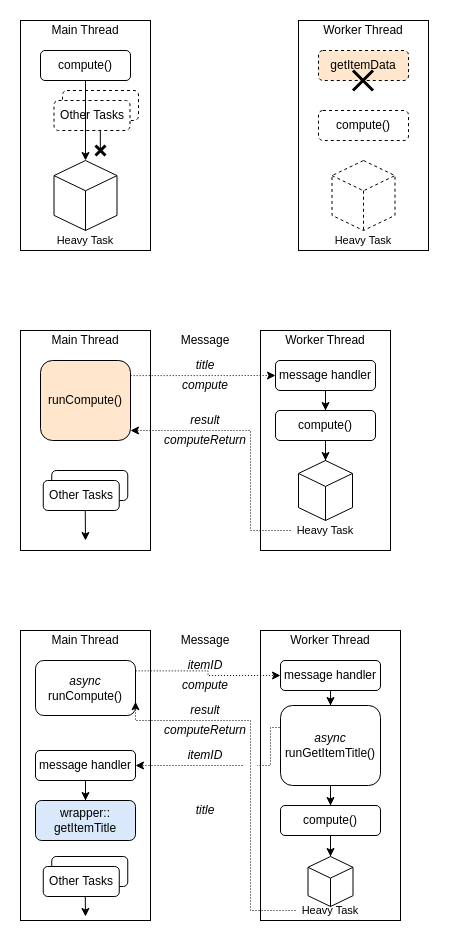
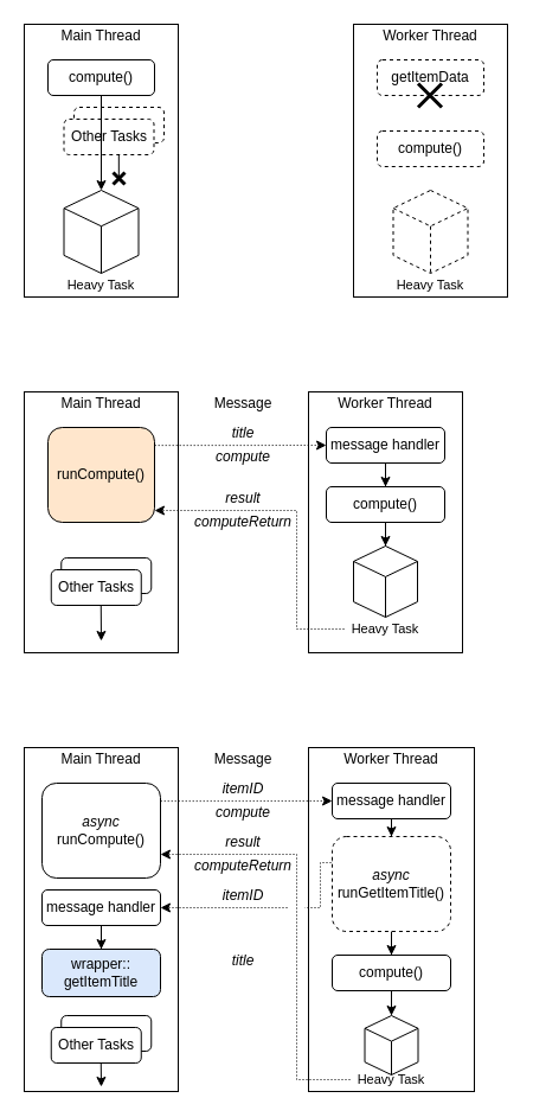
  <mxCell id="0" />
  <mxCell id="1" parent="0" />
  <mxCell id="2" value="" style="rounded=0;whiteSpace=wrap;html=1;fillColor=default;" vertex="1" parent="1"><mxGeometry x="20" y="20" width="130" height="230" as="geometry" /></mxCell>
  <mxCell id="3" value="" style="rounded=0;whiteSpace=wrap;html=1;fillColor=default;" vertex="1" parent="1"><mxGeometry x="20" y="330" width="130" height="220" as="geometry" /></mxCell>
  <mxCell id="4" value="" style="rounded=0;whiteSpace=wrap;html=1;fillColor=default;" vertex="1" parent="1"><mxGeometry x="260" y="330" width="130" height="220" as="geometry" /></mxCell>
  <mxCell id="5" value="" style="rounded=0;whiteSpace=wrap;html=1;fillColor=default;" vertex="1" parent="1"><mxGeometry x="260" y="630" width="140" height="290" as="geometry" /></mxCell>
  <mxCell id="6" value="" style="rounded=0;whiteSpace=wrap;html=1;fillColor=default;" vertex="1" parent="1"><mxGeometry x="20" y="630" width="130" height="290" as="geometry" /></mxCell>
  <mxCell id="7" style="edgeStyle=orthogonalEdgeStyle;rounded=0;orthogonalLoop=1;jettySize=auto;html=1;exitX=0;exitY=0.25;exitDx=0;exitDy=0;entryX=1;entryY=0.5;entryDx=0;entryDy=0;dashed=1;dashPattern=1 2;" edge="1" parent="1" source="57" target="59"><mxGeometry relative="1" as="geometry"><Array as="points"><mxPoint x="270" y="727" /><mxPoint x="270" y="765" /></Array></mxGeometry></mxCell>
  <mxCell id="8" value="" style="rounded=0;whiteSpace=wrap;html=1;strokeColor=none;" vertex="1" parent="1"><mxGeometry x="243" y="760" width="14" height="10" as="geometry" /></mxCell>
  <mxCell id="9" value="" style="rounded=1;whiteSpace=wrap;html=1;fillColor=default;dashed=1;" vertex="1" parent="1"><mxGeometry x="62" y="90" width="76" height="30" as="geometry" /></mxCell>
  <mxCell id="10" value="Other Tasks" style="rounded=1;whiteSpace=wrap;html=1;fillColor=default;dashed=1;" vertex="1" parent="1"><mxGeometry x="53.5" y="100" width="76" height="30" as="geometry" /></mxCell>
  <mxCell id="11" value="" style="edgeStyle=orthogonalEdgeStyle;rounded=0;orthogonalLoop=1;jettySize=auto;html=1;" edge="1" parent="1" source="12" target="14"><mxGeometry relative="1" as="geometry" /></mxCell>
  <mxCell id="12" value="compute()" style="rounded=1;whiteSpace=wrap;html=1;" vertex="1" parent="1"><mxGeometry x="40" y="50" width="90" height="30" as="geometry" /></mxCell>
  <mxCell id="13" value="Main Thread" style="text;html=1;align=center;verticalAlign=middle;whiteSpace=wrap;rounded=0;fillColor=none;" vertex="1" parent="1"><mxGeometry x="20" y="20" width="130" height="20" as="geometry" /></mxCell>
  <mxCell id="14" value="" style="html=1;whiteSpace=wrap;shape=isoCube2;backgroundOutline=1;isoAngle=15;" vertex="1" parent="1"><mxGeometry x="53.5" y="160" width="63" height="70" as="geometry" /></mxCell>
  <mxCell id="15" value="&lt;font style=&quot;font-size: 11px;&quot;&gt;Heavy Task&lt;/font&gt;" style="text;html=1;align=center;verticalAlign=middle;whiteSpace=wrap;rounded=0;fillColor=none;" vertex="1" parent="1"><mxGeometry x="20" y="230" width="130" height="20" as="geometry" /></mxCell>
  <mxCell id="16" value="" style="endArrow=none;html=1;rounded=0;" edge="1" parent="1"><mxGeometry width="50" height="50" relative="1" as="geometry"><mxPoint x="99.84" y="150" as="sourcePoint" /><mxPoint x="99.84" y="130" as="targetPoint" /></mxGeometry></mxCell>
  <mxCell id="17" value="" style="shape=umlDestroy;whiteSpace=wrap;html=1;strokeWidth=3;targetShapes=umlLifeline;" vertex="1" parent="1"><mxGeometry x="95" y="145" width="10" height="10" as="geometry" /></mxCell>
  <mxCell id="18" value="" style="rounded=1;whiteSpace=wrap;html=1;fillColor=default;" vertex="1" parent="1"><mxGeometry x="51.25" y="470" width="76" height="30" as="geometry" /></mxCell>
  <mxCell id="19" value="Other Tasks" style="rounded=1;whiteSpace=wrap;html=1;fillColor=default;" vertex="1" parent="1"><mxGeometry x="42.75" y="480" width="76" height="30" as="geometry" /></mxCell>
  <mxCell id="20" style="edgeStyle=orthogonalEdgeStyle;rounded=0;orthogonalLoop=1;jettySize=auto;html=1;entryX=0;entryY=0.5;entryDx=0;entryDy=0;dashed=1;dashPattern=1 2;exitX=1.002;exitY=0.189;exitDx=0;exitDy=0;exitPerimeter=0;" edge="1" parent="1" source="21" target="29"><mxGeometry relative="1" as="geometry" /></mxCell>
  <mxCell id="21" value="runCompute()" style="rounded=1;whiteSpace=wrap;html=1;fillColor=#ffe6cc;" vertex="1" parent="1"><mxGeometry x="40" y="360" width="90" height="80" as="geometry" /></mxCell>
  <mxCell id="22" value="Main Thread" style="text;html=1;align=center;verticalAlign=middle;whiteSpace=wrap;rounded=0;fillColor=none;" vertex="1" parent="1"><mxGeometry x="20" y="330" width="130" height="20" as="geometry" /></mxCell>
  <mxCell id="23" value="" style="html=1;whiteSpace=wrap;shape=isoCube2;backgroundOutline=1;isoAngle=15;" vertex="1" parent="1"><mxGeometry x="298" y="460" width="54" height="60" as="geometry" /></mxCell>
  <mxCell id="24" style="edgeStyle=orthogonalEdgeStyle;rounded=0;orthogonalLoop=1;jettySize=auto;html=1;dashed=1;dashPattern=1 2;" edge="1" parent="1" source="25"><mxGeometry relative="1" as="geometry"><mxPoint x="130" y="430" as="targetPoint" /><Array as="points"><mxPoint x="250" y="530" /><mxPoint x="250" y="430" /></Array></mxGeometry></mxCell>
  <mxCell id="25" value="&lt;font style=&quot;font-size: 11px;&quot;&gt;Heavy Task&lt;/font&gt;" style="text;html=1;align=center;verticalAlign=middle;whiteSpace=wrap;rounded=0;fillColor=none;" vertex="1" parent="1"><mxGeometry x="290" y="520" width="70" height="20" as="geometry" /></mxCell>
  <mxCell id="26" value="Worker Thread" style="text;html=1;align=center;verticalAlign=middle;whiteSpace=wrap;rounded=0;fillColor=none;" vertex="1" parent="1"><mxGeometry x="260" y="330" width="130" height="20" as="geometry" /></mxCell>
  <mxCell id="27" value="" style="endArrow=classic;html=1;rounded=0;" edge="1" parent="1"><mxGeometry width="50" height="50" relative="1" as="geometry"><mxPoint x="84.77" y="510" as="sourcePoint" /><mxPoint x="85" y="540" as="targetPoint" /></mxGeometry></mxCell>
  <mxCell id="28" value="" style="edgeStyle=orthogonalEdgeStyle;rounded=0;orthogonalLoop=1;jettySize=auto;html=1;" edge="1" parent="1" source="29" target="32"><mxGeometry relative="1" as="geometry" /></mxCell>
  <mxCell id="29" value="message handler" style="rounded=1;whiteSpace=wrap;html=1;" vertex="1" parent="1"><mxGeometry x="275" y="360" width="100" height="30" as="geometry" /></mxCell>
  <mxCell id="30" value="&lt;i&gt;title&lt;/i&gt;" style="text;html=1;align=center;verticalAlign=middle;whiteSpace=wrap;rounded=0;" vertex="1" parent="1"><mxGeometry x="175" y="355" width="60" height="20" as="geometry" /></mxCell>
  <mxCell id="31" value="&lt;i&gt;compute&lt;/i&gt;" style="text;html=1;align=center;verticalAlign=middle;whiteSpace=wrap;rounded=0;" vertex="1" parent="1"><mxGeometry x="175" y="375" width="60" height="20" as="geometry" /></mxCell>
  <mxCell id="32" value="compute()" style="rounded=1;whiteSpace=wrap;html=1;" vertex="1" parent="1"><mxGeometry x="275" y="410" width="100" height="30" as="geometry" /></mxCell>
  <mxCell id="33" style="edgeStyle=orthogonalEdgeStyle;rounded=0;orthogonalLoop=1;jettySize=auto;html=1;entryX=0.5;entryY=0;entryDx=0;entryDy=0;entryPerimeter=0;" edge="1" parent="1" source="32" target="23"><mxGeometry relative="1" as="geometry" /></mxCell>
  <mxCell id="34" value="&lt;i&gt;result&lt;/i&gt;" style="text;html=1;align=center;verticalAlign=middle;whiteSpace=wrap;rounded=0;" vertex="1" parent="1"><mxGeometry x="175" y="410" width="60" height="20" as="geometry" /></mxCell>
  <mxCell id="35" value="&lt;i&gt;computeReturn&lt;/i&gt;" style="text;html=1;align=center;verticalAlign=middle;whiteSpace=wrap;rounded=0;" vertex="1" parent="1"><mxGeometry x="175" y="430" width="60" height="20" as="geometry" /></mxCell>
  <mxCell id="36" value="Message" style="text;html=1;align=center;verticalAlign=middle;whiteSpace=wrap;rounded=0;fillColor=none;" vertex="1" parent="1"><mxGeometry x="160" y="330" width="90" height="20" as="geometry" /></mxCell>
  <mxCell id="37" value="" style="rounded=1;whiteSpace=wrap;html=1;fillColor=default;" vertex="1" parent="1"><mxGeometry x="51.25" y="856" width="76" height="30" as="geometry" /></mxCell>
  <mxCell id="38" value="Other Tasks" style="rounded=1;whiteSpace=wrap;html=1;fillColor=default;" vertex="1" parent="1"><mxGeometry x="42.75" y="866" width="76" height="30" as="geometry" /></mxCell>
  <mxCell id="39" style="edgeStyle=orthogonalEdgeStyle;rounded=0;orthogonalLoop=1;jettySize=auto;html=1;entryX=0;entryY=0.5;entryDx=0;entryDy=0;dashed=1;dashPattern=1 2;exitX=1.002;exitY=0.189;exitDx=0;exitDy=0;exitPerimeter=0;" edge="1" parent="1" source="40" target="47"><mxGeometry relative="1" as="geometry" /></mxCell>
- <mxCell id="40" value="&lt;i&gt;async&lt;/i&gt;&lt;div&gt;runCompute()&lt;/div&gt;" style="rounded=1;whiteSpace=wrap;html=1;" vertex="1" parent="1"><mxGeometry x="35" y="660" width="100" height="55" as="geometry" /></mxCell>
+ <mxCell id="40" value="&lt;i&gt;async&lt;/i&gt;&lt;div&gt;runCompute()&lt;/div&gt;" style="rounded=1;whiteSpace=wrap;html=1;" vertex="1" parent="1"><mxGeometry x="35" y="660" width="100" height="80" as="geometry" /></mxCell>
  <mxCell id="41" value="Main Thread" style="text;html=1;align=center;verticalAlign=middle;whiteSpace=wrap;rounded=0;fillColor=none;" vertex="1" parent="1"><mxGeometry x="20" y="630" width="130" height="20" as="geometry" /></mxCell>
  <mxCell id="42" value="" style="html=1;whiteSpace=wrap;shape=isoCube2;backgroundOutline=1;isoAngle=15;" vertex="1" parent="1"><mxGeometry x="307.5" y="856" width="45" height="50" as="geometry" /></mxCell>
  <mxCell id="43" value="&lt;font style=&quot;font-size: 11px;&quot;&gt;Heavy Task&lt;/font&gt;" style="text;html=1;align=center;verticalAlign=middle;whiteSpace=wrap;rounded=0;fillColor=none;" vertex="1" parent="1"><mxGeometry x="295" y="900" width="70" height="20" as="geometry" /></mxCell>
  <mxCell id="44" value="Worker Thread" style="text;html=1;align=center;verticalAlign=middle;whiteSpace=wrap;rounded=0;fillColor=none;" vertex="1" parent="1"><mxGeometry x="265" y="630" width="130" height="20" as="geometry" /></mxCell>
  <mxCell id="45" value="" style="endArrow=classic;html=1;rounded=0;" edge="1" parent="1"><mxGeometry width="50" height="50" relative="1" as="geometry"><mxPoint x="84.77" y="896" as="sourcePoint" /><mxPoint x="85" y="916" as="targetPoint" /></mxGeometry></mxCell>
  <mxCell id="46" value="" style="edgeStyle=orthogonalEdgeStyle;rounded=0;orthogonalLoop=1;jettySize=auto;html=1;" edge="1" parent="1" source="47" target="57"><mxGeometry relative="1" as="geometry" /></mxCell>
  <mxCell id="47" value="message handler" style="rounded=1;whiteSpace=wrap;html=1;" vertex="1" parent="1"><mxGeometry x="280" y="660" width="100" height="30" as="geometry" /></mxCell>
  <mxCell id="48" value="&lt;i&gt;itemID&lt;/i&gt;" style="text;html=1;align=center;verticalAlign=middle;whiteSpace=wrap;rounded=0;" vertex="1" parent="1"><mxGeometry x="175" y="655" width="60" height="20" as="geometry" /></mxCell>
  <mxCell id="49" value="&lt;i&gt;compute&lt;/i&gt;" style="text;html=1;align=center;verticalAlign=middle;whiteSpace=wrap;rounded=0;" vertex="1" parent="1"><mxGeometry x="175" y="675" width="60" height="20" as="geometry" /></mxCell>
  <mxCell id="50" value="compute()" style="rounded=1;whiteSpace=wrap;html=1;" vertex="1" parent="1"><mxGeometry x="280" y="805" width="100" height="30" as="geometry" /></mxCell>
  <mxCell id="51" style="edgeStyle=orthogonalEdgeStyle;rounded=0;orthogonalLoop=1;jettySize=auto;html=1;entryX=0.5;entryY=0;entryDx=0;entryDy=0;entryPerimeter=0;" edge="1" parent="1" source="50" target="42"><mxGeometry relative="1" as="geometry" /></mxCell>
  <mxCell id="52" value="&lt;i&gt;result&lt;/i&gt;" style="text;html=1;align=center;verticalAlign=middle;whiteSpace=wrap;rounded=0;" vertex="1" parent="1"><mxGeometry x="175" y="700" width="60" height="20" as="geometry" /></mxCell>
  <mxCell id="53" value="&lt;i&gt;computeReturn&lt;/i&gt;" style="text;html=1;align=center;verticalAlign=middle;whiteSpace=wrap;rounded=0;" vertex="1" parent="1"><mxGeometry x="175" y="720" width="60" height="20" as="geometry" /></mxCell>
  <mxCell id="54" value="Message" style="text;html=1;align=center;verticalAlign=middle;whiteSpace=wrap;rounded=0;fillColor=none;" vertex="1" parent="1"><mxGeometry x="160" y="630" width="90" height="20" as="geometry" /></mxCell>
  <mxCell id="55" value="wrapper::&lt;div&gt;getItemTitle&lt;/div&gt;" style="rounded=1;whiteSpace=wrap;html=1;fillColor=#dae8fc;" vertex="1" parent="1"><mxGeometry x="35" y="800" width="100" height="40" as="geometry" /></mxCell>
  <mxCell id="56" value="" style="edgeStyle=orthogonalEdgeStyle;rounded=0;orthogonalLoop=1;jettySize=auto;html=1;" edge="1" parent="1" source="57" target="50"><mxGeometry relative="1" as="geometry" /></mxCell>
- <mxCell id="57" value="&lt;div&gt;&lt;i&gt;async&lt;/i&gt;&lt;/div&gt;runGetItemTitle()" style="rounded=1;whiteSpace=wrap;html=1;" vertex="1" parent="1"><mxGeometry x="280" y="705" width="100" height="80" as="geometry" /></mxCell>
+ <mxCell id="57" value="&lt;div&gt;&lt;i&gt;async&lt;/i&gt;&lt;/div&gt;runGetItemTitle()" style="rounded=1;whiteSpace=wrap;html=1;dashed=1;" vertex="1" parent="1"><mxGeometry x="280" y="705" width="100" height="80" as="geometry" /></mxCell>
  <mxCell id="58" value="" style="edgeStyle=orthogonalEdgeStyle;rounded=0;orthogonalLoop=1;jettySize=auto;html=1;" edge="1" parent="1" source="59" target="55"><mxGeometry relative="1" as="geometry" /></mxCell>
  <mxCell id="59" value="message handler" style="rounded=1;whiteSpace=wrap;html=1;" vertex="1" parent="1"><mxGeometry x="35" y="750" width="100" height="30" as="geometry" /></mxCell>
  <mxCell id="60" value="&lt;i&gt;itemID&lt;/i&gt;" style="text;html=1;align=center;verticalAlign=middle;whiteSpace=wrap;rounded=0;" vertex="1" parent="1"><mxGeometry x="175" y="745" width="60" height="20" as="geometry" /></mxCell>
  <mxCell id="61" value="&lt;i&gt;title&lt;/i&gt;" style="text;html=1;align=center;verticalAlign=middle;whiteSpace=wrap;rounded=0;" vertex="1" parent="1"><mxGeometry x="175" y="800" width="60" height="20" as="geometry" /></mxCell>
  <mxCell id="62" value="" style="rounded=0;whiteSpace=wrap;html=1;strokeColor=none;" vertex="1" parent="1"><mxGeometry x="243" y="815" width="14" height="10" as="geometry" /></mxCell>
  <mxCell id="63" style="edgeStyle=orthogonalEdgeStyle;rounded=0;orthogonalLoop=1;jettySize=auto;html=1;dashed=1;dashPattern=1 2;entryX=1;entryY=0.75;entryDx=0;entryDy=0;" edge="1" parent="1" source="43" target="40"><mxGeometry relative="1" as="geometry"><mxPoint x="130" y="730" as="targetPoint" /><Array as="points"><mxPoint x="250" y="910" /><mxPoint x="250" y="720" /></Array></mxGeometry></mxCell>
  <mxCell id="64" value="" style="rounded=0;whiteSpace=wrap;html=1;fillColor=default;" vertex="1" parent="1"><mxGeometry x="298" y="20" width="130" height="230" as="geometry" /></mxCell>
  <mxCell id="65" value="compute()" style="rounded=1;whiteSpace=wrap;html=1;dashed=1;" vertex="1" parent="1"><mxGeometry x="318" y="110" width="90" height="30" as="geometry" /></mxCell>
  <mxCell id="66" value="Worker Thread" style="text;html=1;align=center;verticalAlign=middle;whiteSpace=wrap;rounded=0;fillColor=none;" vertex="1" parent="1"><mxGeometry x="298" y="20" width="130" height="20" as="geometry" /></mxCell>
  <mxCell id="67" value="" style="html=1;whiteSpace=wrap;shape=isoCube2;backgroundOutline=1;isoAngle=15;dashed=1;" vertex="1" parent="1"><mxGeometry x="331.5" y="160" width="63" height="70" as="geometry" /></mxCell>
  <mxCell id="68" value="&lt;font style=&quot;font-size: 11px;&quot;&gt;Heavy Task&lt;/font&gt;" style="text;html=1;align=center;verticalAlign=middle;whiteSpace=wrap;rounded=0;fillColor=none;" vertex="1" parent="1"><mxGeometry x="298" y="230" width="130" height="20" as="geometry" /></mxCell>
- <mxCell id="69" value="getItemData" style="rounded=1;whiteSpace=wrap;html=1;dashed=1;fillColor=#ffe6cc;" vertex="1" parent="1"><mxGeometry x="318" y="50" width="90" height="30" as="geometry" /></mxCell>
+ <mxCell id="69" value="getItemData" style="rounded=1;whiteSpace=wrap;html=1;dashed=1;" vertex="1" parent="1"><mxGeometry x="318" y="50" width="90" height="30" as="geometry" /></mxCell>
  <mxCell id="70" value="" style="shape=umlDestroy;whiteSpace=wrap;html=1;strokeWidth=3;targetShapes=umlLifeline;" vertex="1" parent="1"><mxGeometry x="352.5" y="70" width="20" height="20" as="geometry" /></mxCell>
